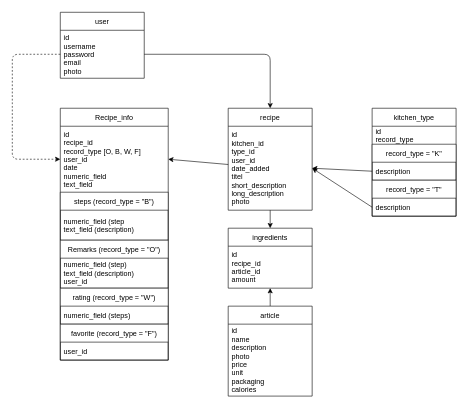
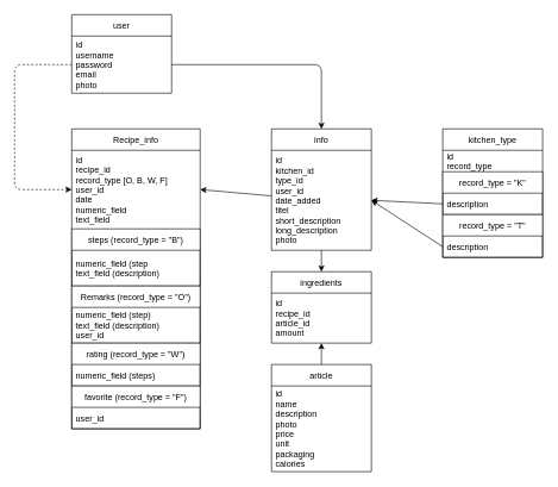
  <mxCell id="0" />
  <mxCell id="1" parent="0" />
  <mxCell id="2" value="Recipe_info" style="swimlane;fontStyle=0;childLayout=stackLayout;horizontal=1;startSize=30;horizontalStack=0;resizeParent=1;resizeParentMax=0;resizeLast=0;collapsible=1;marginBottom=0;" vertex="1" parent="1"><mxGeometry x="100" y="180" width="180" height="420" as="geometry" /></mxCell>
  <mxCell id="3" value="id&#10;recipe_id&#10;record_type [O, B, W, F]&#10;user_id&#10;date&#10;numeric_field&#10;text_field" style="text;strokeColor=none;fillColor=none;align=left;verticalAlign=middle;spacingLeft=4;spacingRight=4;overflow=hidden;points=[[0,0.5],[1,0.5]];portConstraint=eastwest;rotatable=0;" vertex="1" parent="2"><mxGeometry y="30" width="180" height="110" as="geometry" /></mxCell>
  <mxCell id="4" value="steps (record_type = &quot;B&quot;)" style="swimlane;fontStyle=0;childLayout=stackLayout;horizontal=1;startSize=30;horizontalStack=0;resizeParent=1;resizeParentMax=0;resizeLast=0;collapsible=1;marginBottom=0;" vertex="1" parent="2"><mxGeometry y="140" width="180" height="80" as="geometry" /></mxCell>
  <mxCell id="5" value="numeric_field (step&#10;text_field (description)" style="text;strokeColor=none;fillColor=none;align=left;verticalAlign=middle;spacingLeft=4;spacingRight=4;overflow=hidden;points=[[0,0.5],[1,0.5]];portConstraint=eastwest;rotatable=0;" vertex="1" parent="4"><mxGeometry y="30" width="180" height="50" as="geometry" /></mxCell>
  <mxCell id="6" value="Remarks (record_type = &quot;O&quot;)" style="swimlane;fontStyle=0;childLayout=stackLayout;horizontal=1;startSize=30;horizontalStack=0;resizeParent=1;resizeParentMax=0;resizeLast=0;collapsible=1;marginBottom=0;" vertex="1" parent="2"><mxGeometry y="220" width="180" height="80" as="geometry" /></mxCell>
  <mxCell id="7" value="numeric_field (step)&#10;text_field (description)&#10;user_id" style="text;strokeColor=none;fillColor=none;align=left;verticalAlign=middle;spacingLeft=4;spacingRight=4;overflow=hidden;points=[[0,0.5],[1,0.5]];portConstraint=eastwest;rotatable=0;" vertex="1" parent="6"><mxGeometry y="30" width="180" height="50" as="geometry" /></mxCell>
  <mxCell id="8" value="rating (record_type = &quot;W&quot;)" style="swimlane;fontStyle=0;childLayout=stackLayout;horizontal=1;startSize=30;horizontalStack=0;resizeParent=1;resizeParentMax=0;resizeLast=0;collapsible=1;marginBottom=0;" vertex="1" parent="2"><mxGeometry y="300" width="180" height="60" as="geometry"><mxRectangle y="300" width="180" height="30" as="alternateBounds" /></mxGeometry></mxCell>
  <mxCell id="9" value="numeric_field (steps)" style="text;strokeColor=none;fillColor=none;align=left;verticalAlign=middle;spacingLeft=4;spacingRight=4;overflow=hidden;points=[[0,0.5],[1,0.5]];portConstraint=eastwest;rotatable=0;" vertex="1" parent="8"><mxGeometry y="30" width="180" height="30" as="geometry" /></mxCell>
  <mxCell id="10" value="favorite (record_type = &quot;F&quot;)" style="swimlane;fontStyle=0;childLayout=stackLayout;horizontal=1;startSize=30;horizontalStack=0;resizeParent=1;resizeParentMax=0;resizeLast=0;collapsible=1;marginBottom=0;" vertex="1" parent="2"><mxGeometry y="360" width="180" height="60" as="geometry"><mxRectangle y="330" width="180" height="30" as="alternateBounds" /></mxGeometry></mxCell>
  <mxCell id="11" value="user_id" style="text;strokeColor=none;fillColor=none;align=left;verticalAlign=middle;spacingLeft=4;spacingRight=4;overflow=hidden;points=[[0,0.5],[1,0.5]];portConstraint=eastwest;rotatable=0;" vertex="1" parent="10"><mxGeometry y="30" width="180" height="30" as="geometry" /></mxCell>
- <mxCell id="12" value="recipe" style="swimlane;fontStyle=0;childLayout=stackLayout;horizontal=1;startSize=30;horizontalStack=0;resizeParent=1;resizeParentMax=0;resizeLast=0;collapsible=1;marginBottom=0;" vertex="1" parent="1"><mxGeometry x="380" y="180" width="140" height="170" as="geometry" /></mxCell>
+ <mxCell id="12" value="info" style="swimlane;fontStyle=0;childLayout=stackLayout;horizontal=1;startSize=30;horizontalStack=0;resizeParent=1;resizeParentMax=0;resizeLast=0;collapsible=1;marginBottom=0;" vertex="1" parent="1"><mxGeometry x="380" y="180" width="140" height="170" as="geometry" /></mxCell>
  <mxCell id="13" value="id&#10;kitchen_id&#10;type_id&#10;user_id&#10;date_added&#10;titel&#10;short_description&#10;long_description&#10;photo" style="text;strokeColor=none;fillColor=none;align=left;verticalAlign=middle;spacingLeft=4;spacingRight=4;overflow=hidden;points=[[0,0.5],[1,0.5]];portConstraint=eastwest;rotatable=0;" vertex="1" parent="12"><mxGeometry y="30" width="140" height="140" as="geometry" /></mxCell>
  <mxCell id="14" value="user" style="swimlane;fontStyle=0;childLayout=stackLayout;horizontal=1;startSize=30;horizontalStack=0;resizeParent=1;resizeParentMax=0;resizeLast=0;collapsible=1;marginBottom=0;" vertex="1" parent="1"><mxGeometry x="100" y="20" width="140" height="110" as="geometry" /></mxCell>
  <mxCell id="15" value="id&#10;username&#10;password&#10;email&#10;photo" style="text;strokeColor=none;fillColor=none;align=left;verticalAlign=middle;spacingLeft=4;spacingRight=4;overflow=hidden;points=[[0,0.5],[1,0.5]];portConstraint=eastwest;rotatable=0;" vertex="1" parent="14"><mxGeometry y="30" width="140" height="80" as="geometry" /></mxCell>
  <mxCell id="16" value="kitchen_type" style="swimlane;fontStyle=0;childLayout=stackLayout;horizontal=1;startSize=30;horizontalStack=0;resizeParent=1;resizeParentMax=0;resizeLast=0;collapsible=1;marginBottom=0;" vertex="1" parent="1"><mxGeometry x="620" y="180" width="140" height="180" as="geometry" /></mxCell>
  <mxCell id="17" value="id&#10;record_type" style="text;strokeColor=none;fillColor=none;align=left;verticalAlign=middle;spacingLeft=4;spacingRight=4;overflow=hidden;points=[[0,0.5],[1,0.5]];portConstraint=eastwest;rotatable=0;" vertex="1" parent="16"><mxGeometry y="30" width="140" height="30" as="geometry" /></mxCell>
  <mxCell id="18" value="record_type = &quot;K&quot;" style="swimlane;fontStyle=0;childLayout=stackLayout;horizontal=1;startSize=30;horizontalStack=0;resizeParent=1;resizeParentMax=0;resizeLast=0;collapsible=1;marginBottom=0;" vertex="1" parent="16"><mxGeometry y="60" width="140" height="60" as="geometry" /></mxCell>
  <mxCell id="19" value="description" style="text;strokeColor=none;fillColor=none;align=left;verticalAlign=middle;spacingLeft=4;spacingRight=4;overflow=hidden;points=[[0,0.5],[1,0.5]];portConstraint=eastwest;rotatable=0;" vertex="1" parent="18"><mxGeometry y="30" width="140" height="30" as="geometry" /></mxCell>
  <mxCell id="20" value="record_type = &quot;T&quot;" style="swimlane;fontStyle=0;childLayout=stackLayout;horizontal=1;startSize=30;horizontalStack=0;resizeParent=1;resizeParentMax=0;resizeLast=0;collapsible=1;marginBottom=0;" vertex="1" parent="16"><mxGeometry y="120" width="140" height="60" as="geometry" /></mxCell>
  <mxCell id="21" value="description" style="text;strokeColor=none;fillColor=none;align=left;verticalAlign=middle;spacingLeft=4;spacingRight=4;overflow=hidden;points=[[0,0.5],[1,0.5]];portConstraint=eastwest;rotatable=0;" vertex="1" parent="20"><mxGeometry y="30" width="140" height="30" as="geometry" /></mxCell>
  <mxCell id="22" value="ingredients" style="swimlane;fontStyle=0;childLayout=stackLayout;horizontal=1;startSize=30;horizontalStack=0;resizeParent=1;resizeParentMax=0;resizeLast=0;collapsible=1;marginBottom=0;" vertex="1" parent="1"><mxGeometry x="380" y="380" width="140" height="100" as="geometry"><mxRectangle x="400" y="480" width="90" height="30" as="alternateBounds" /></mxGeometry></mxCell>
  <mxCell id="23" value="id&#10;recipe_id&#10;article_id&#10;amount" style="text;strokeColor=none;fillColor=none;align=left;verticalAlign=middle;spacingLeft=4;spacingRight=4;overflow=hidden;points=[[0,0.5],[1,0.5]];portConstraint=eastwest;rotatable=0;" vertex="1" parent="22"><mxGeometry y="30" width="140" height="70" as="geometry" /></mxCell>
  <mxCell id="24" value="" style="edgeStyle=none;html=1;" edge="1" parent="1" source="25" target="23"><mxGeometry relative="1" as="geometry" /></mxCell>
  <mxCell id="25" value="article" style="swimlane;fontStyle=0;childLayout=stackLayout;horizontal=1;startSize=30;horizontalStack=0;resizeParent=1;resizeParentMax=0;resizeLast=0;collapsible=1;marginBottom=0;" vertex="1" parent="1"><mxGeometry x="380" y="510" width="140" height="150" as="geometry"><mxRectangle x="400" y="610" width="60" height="30" as="alternateBounds" /></mxGeometry></mxCell>
  <mxCell id="26" value="id&#10;name&#10;description&#10;photo&#10;price&#10;unit&#10;packaging&#10;calories" style="text;strokeColor=none;fillColor=none;align=left;verticalAlign=middle;spacingLeft=4;spacingRight=4;overflow=hidden;points=[[0,0.5],[1,0.5]];portConstraint=eastwest;rotatable=0;" vertex="1" parent="25"><mxGeometry y="30" width="140" height="120" as="geometry" /></mxCell>
  <mxCell id="27" value="" style="endArrow=classic;html=1;exitX=0;exitY=0.5;exitDx=0;exitDy=0;entryX=1;entryY=0.5;entryDx=0;entryDy=0;" edge="1" parent="1" source="19" target="13"><mxGeometry width="50" height="50" relative="1" as="geometry"><mxPoint x="620" y="410" as="sourcePoint" /><mxPoint x="670" y="360" as="targetPoint" /></mxGeometry></mxCell>
  <mxCell id="28" value="" style="endArrow=classic;html=1;exitX=0;exitY=0.5;exitDx=0;exitDy=0;entryX=1;entryY=0.5;entryDx=0;entryDy=0;" edge="1" parent="1" source="21" target="13"><mxGeometry width="50" height="50" relative="1" as="geometry"><mxPoint x="490" y="310" as="sourcePoint" /><mxPoint x="540" y="260" as="targetPoint" /></mxGeometry></mxCell>
  <mxCell id="29" value="" style="endArrow=classic;html=1;exitX=0.5;exitY=1;exitDx=0;exitDy=0;exitPerimeter=0;entryX=0.5;entryY=0;entryDx=0;entryDy=0;" edge="1" parent="1" source="13" target="22"><mxGeometry width="50" height="50" relative="1" as="geometry"><mxPoint x="490" y="410" as="sourcePoint" /><mxPoint x="540" y="360" as="targetPoint" /></mxGeometry></mxCell>
  <mxCell id="30" value="" style="edgeStyle=none;html=1;entryX=1;entryY=0.5;entryDx=0;entryDy=0;" edge="1" parent="1" source="13" target="3"><mxGeometry relative="1" as="geometry" /></mxCell>
  <mxCell id="31" value="" style="endArrow=classic;html=1;exitX=1;exitY=0.5;exitDx=0;exitDy=0;entryX=0.5;entryY=0;entryDx=0;entryDy=0;" edge="1" parent="1" source="15" target="12"><mxGeometry width="50" height="50" relative="1" as="geometry"><mxPoint x="210" y="210" as="sourcePoint" /><mxPoint x="260" y="160" as="targetPoint" /><Array as="points"><mxPoint x="450" y="90" /></Array></mxGeometry></mxCell>
  <mxCell id="32" value="" style="endArrow=classic;html=1;shadow=0;dashed=1;exitX=0;exitY=0.5;exitDx=0;exitDy=0;entryX=0;entryY=0.5;entryDx=0;entryDy=0;" edge="1" parent="1" source="15" target="3"><mxGeometry width="50" height="50" relative="1" as="geometry"><mxPoint x="210" y="210" as="sourcePoint" /><mxPoint x="260" y="160" as="targetPoint" /><Array as="points"><mxPoint x="20" y="90" /><mxPoint x="20" y="265" /></Array></mxGeometry></mxCell>
